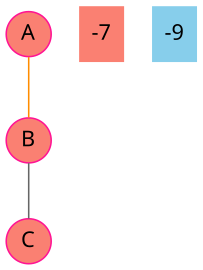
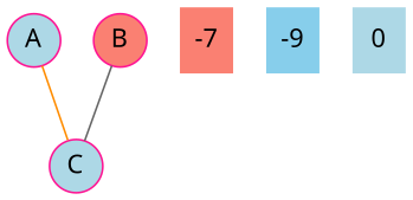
  graph {
    node [color=deeppink fillcolor=salmon fixedsize=true fontname=sans shape=circle style=filled]
-   A [width=0.40]
+   A [fillcolor=lightblue width=0.40]
    B [width=0.40]
-   C [width=0.40]
+   C [fillcolor=lightblue width=0.40]
    n4 [color=red label=-7 shape=plaintext width=0.40]
    n5 [color=red fillcolor=skyblue label=-9 shape=plaintext width=0.40]
-   A -- B [color=darkorange]
+   n6 [color=red fillcolor=lightblue label=0 shape=plaintext width=0.40]
+   A -- C [color=darkorange]
    B -- C [color=gray40]
  }
